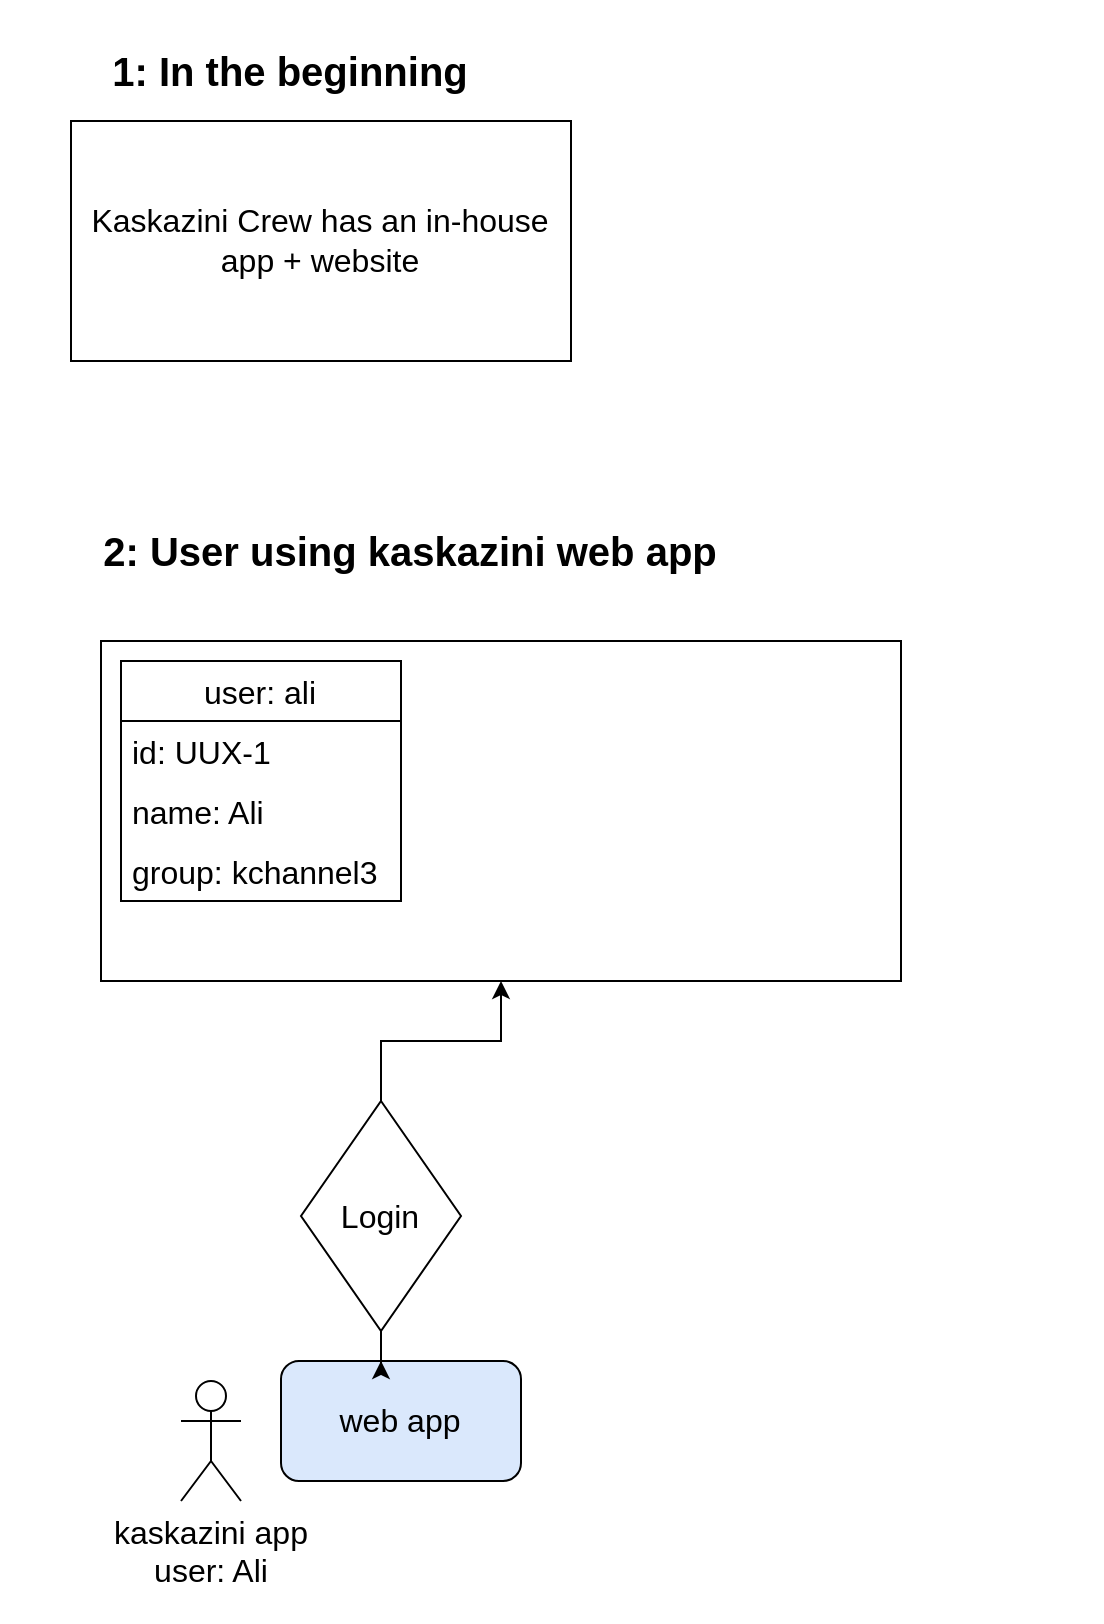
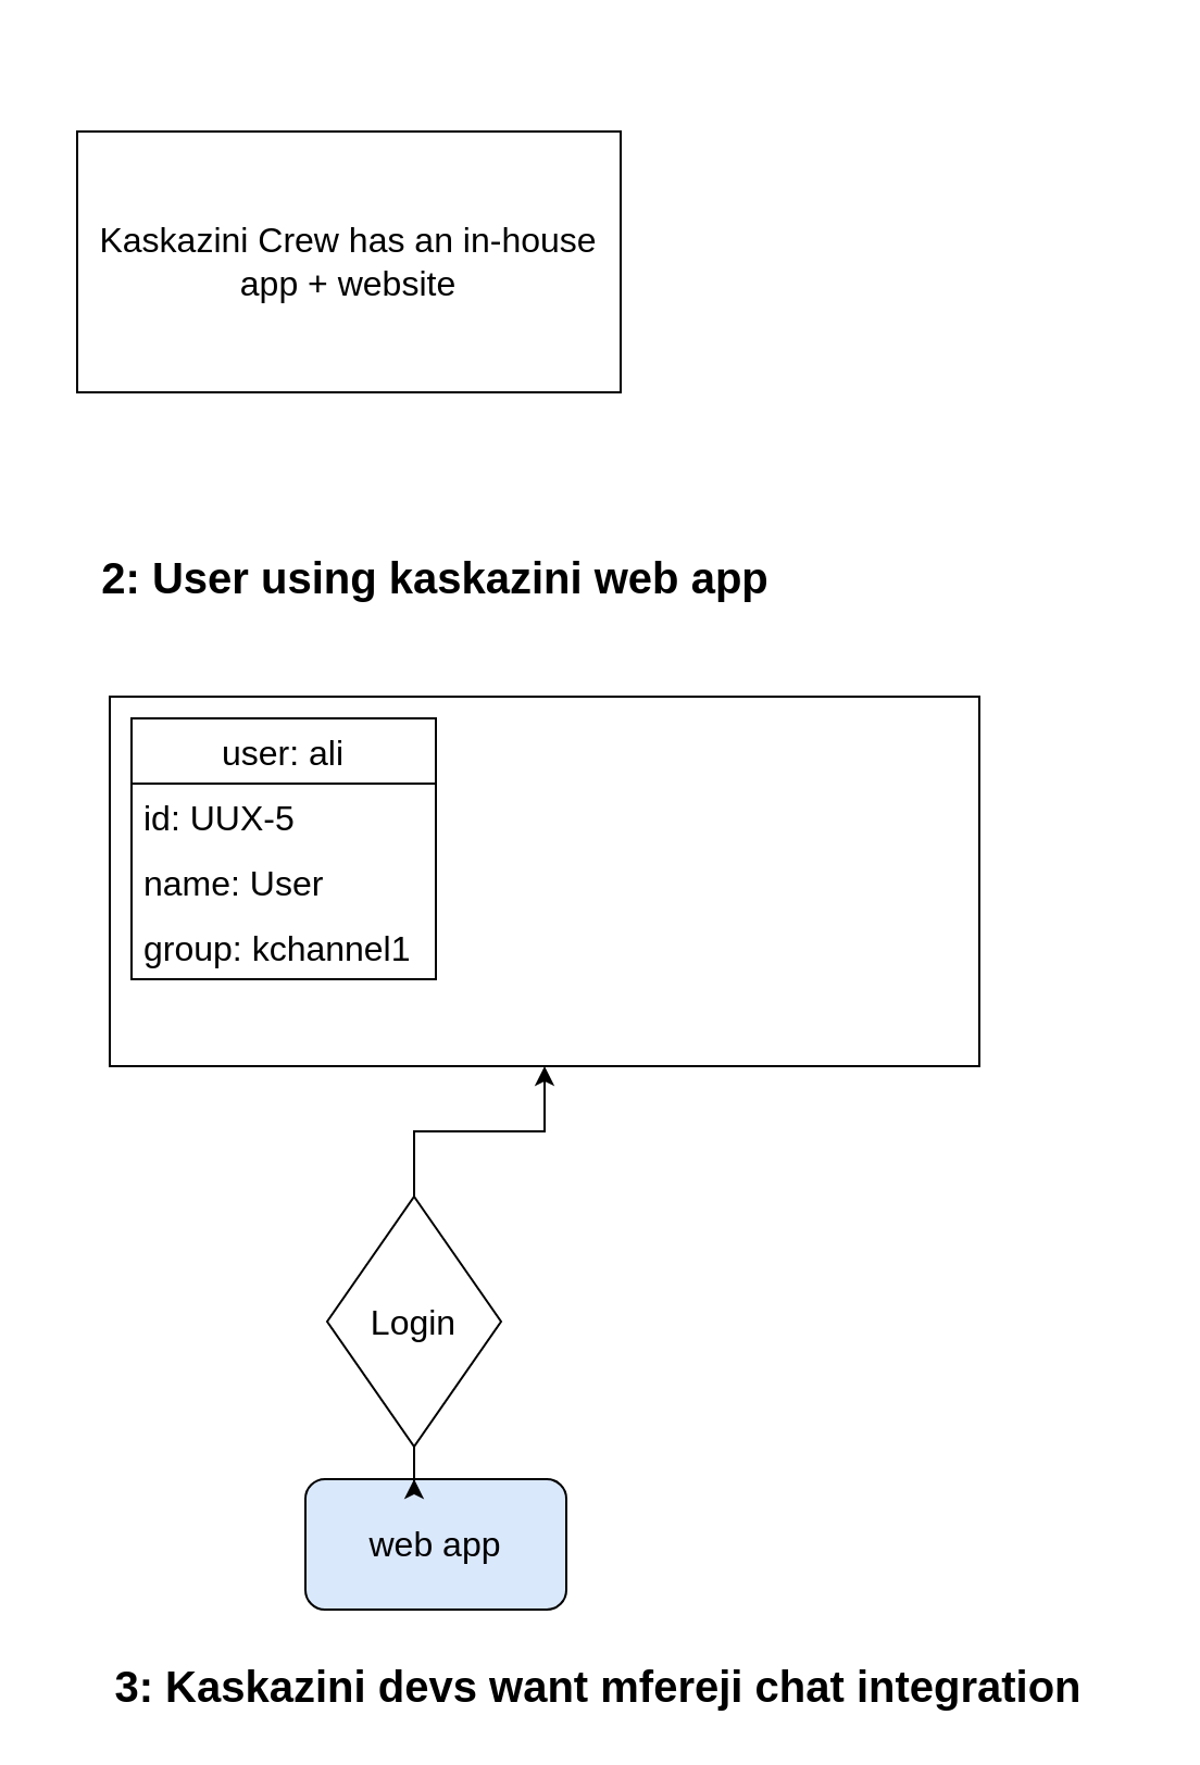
  <mxCell id="0" />
  <mxCell id="1" parent="0" />
  <mxCell id="2" value="&lt;font style=&quot;font-size: 16px;&quot;&gt;Kaskazini Crew has an in-house app + website &lt;/font&gt;" style="rounded=0;whiteSpace=wrap;html=1;" vertex="1" parent="1"><mxGeometry x="35" y="60" width="250" height="120" as="geometry" /></mxCell>
- <mxCell id="3" value="&lt;b&gt;&lt;font style=&quot;font-size: 20px;&quot;&gt;1: In the beginning&lt;/font&gt;&lt;/b&gt;" style="text;html=1;strokeColor=none;fillColor=none;align=center;verticalAlign=middle;whiteSpace=wrap;rounded=0;" vertex="1" parent="1"><mxGeometry x="50" y="20" width="190" height="30" as="geometry" /></mxCell>
- <mxCell id="4" value="&lt;b&gt;&lt;font style=&quot;font-size: 20px;&quot;&gt;2: User using kaskazini web app&lt;br&gt;&lt;/font&gt;&lt;/b&gt;" style="text;html=1;strokeColor=none;fillColor=none;align=center;verticalAlign=middle;whiteSpace=wrap;rounded=0;" vertex="1" parent="1"><mxGeometry x="30" y="260" width="350" height="30" as="geometry" /></mxCell>
+ <mxCell id="4" value="&lt;b&gt;&lt;font style=&quot;font-size: 20px;&quot;&gt;2: User using kaskazini web app&lt;br&gt;&lt;/font&gt;&lt;/b&gt;" style="text;html=1;strokeColor=none;fillColor=none;align=center;verticalAlign=middle;whiteSpace=wrap;rounded=0;" vertex="1" parent="1"><mxGeometry x="25" y="250" width="350" height="30" as="geometry" /></mxCell>
  <mxCell id="5" value="" style="rounded=0;whiteSpace=wrap;html=1;fontSize=16;" vertex="1" parent="1"><mxGeometry x="50" y="320" width="400" height="170" as="geometry" /></mxCell>
- <mxCell id="7" value="&lt;div&gt;kaskazini app &lt;br&gt;&lt;/div&gt;&lt;div&gt;user: Ali&lt;/div&gt;" style="shape=umlActor;verticalLabelPosition=bottom;verticalAlign=top;html=1;outlineConnect=0;fontSize=16;" vertex="1" parent="1"><mxGeometry x="90" y="690" width="30" height="60" as="geometry" /></mxCell>
+ <mxCell id="6" value="&lt;b&gt;&lt;font style=&quot;font-size: 20px;&quot;&gt;3: Kaskazini devs want mfereji chat integration &lt;br&gt;&lt;/font&gt;&lt;/b&gt;" style="text;html=1;strokeColor=none;fillColor=none;align=center;verticalAlign=middle;whiteSpace=wrap;rounded=0;" vertex="1" parent="1"><mxGeometry x="20" y="760" width="510" height="30" as="geometry" /></mxCell>
  <mxCell id="8" value="user: ali" style="swimlane;fontStyle=0;childLayout=stackLayout;horizontal=1;startSize=30;horizontalStack=0;resizeParent=1;resizeParentMax=0;resizeLast=0;collapsible=1;marginBottom=0;fontSize=16;" vertex="1" parent="1"><mxGeometry x="60" y="330" width="140" height="120" as="geometry" /></mxCell>
- <mxCell id="9" value="id: UUX-1" style="text;strokeColor=none;fillColor=none;align=left;verticalAlign=middle;spacingLeft=4;spacingRight=4;overflow=hidden;points=[[0,0.5],[1,0.5]];portConstraint=eastwest;rotatable=0;fontSize=16;" vertex="1" parent="8"><mxGeometry y="30" width="140" height="30" as="geometry" /></mxCell>
- <mxCell id="10" value="name: Ali" style="text;strokeColor=none;fillColor=none;align=left;verticalAlign=middle;spacingLeft=4;spacingRight=4;overflow=hidden;points=[[0,0.5],[1,0.5]];portConstraint=eastwest;rotatable=0;fontSize=16;" vertex="1" parent="8"><mxGeometry y="60" width="140" height="30" as="geometry" /></mxCell>
- <mxCell id="11" value="group: kchannel3" style="text;strokeColor=none;fillColor=none;align=left;verticalAlign=middle;spacingLeft=4;spacingRight=4;overflow=hidden;points=[[0,0.5],[1,0.5]];portConstraint=eastwest;rotatable=0;fontSize=16;" vertex="1" parent="8"><mxGeometry y="90" width="140" height="30" as="geometry" /></mxCell>
+ <mxCell id="9" value="id: UUX-5" style="text;strokeColor=none;fillColor=none;align=left;verticalAlign=middle;spacingLeft=4;spacingRight=4;overflow=hidden;points=[[0,0.5],[1,0.5]];portConstraint=eastwest;rotatable=0;fontSize=16;" vertex="1" parent="8"><mxGeometry y="30" width="140" height="30" as="geometry" /></mxCell>
+ <mxCell id="10" value="name: User" style="text;strokeColor=none;fillColor=none;align=left;verticalAlign=middle;spacingLeft=4;spacingRight=4;overflow=hidden;points=[[0,0.5],[1,0.5]];portConstraint=eastwest;rotatable=0;fontSize=16;" vertex="1" parent="8"><mxGeometry y="60" width="140" height="30" as="geometry" /></mxCell>
+ <mxCell id="11" value="group: kchannel1" style="text;strokeColor=none;fillColor=none;align=left;verticalAlign=middle;spacingLeft=4;spacingRight=4;overflow=hidden;points=[[0,0.5],[1,0.5]];portConstraint=eastwest;rotatable=0;fontSize=16;" vertex="1" parent="8"><mxGeometry y="90" width="140" height="30" as="geometry" /></mxCell>
  <mxCell id="12" value="web app" style="rounded=1;whiteSpace=wrap;html=1;fontSize=16;fillColor=#dae8fc;" vertex="1" parent="1"><mxGeometry x="140" y="680" width="120" height="60" as="geometry" /></mxCell>
  <mxCell id="13" style="edgeStyle=orthogonalEdgeStyle;rounded=0;orthogonalLoop=1;jettySize=auto;html=1;fontSize=16;" edge="1" parent="1" source="15" target="5"><mxGeometry relative="1" as="geometry" /></mxCell>
  <mxCell id="14" style="edgeStyle=orthogonalEdgeStyle;rounded=0;orthogonalLoop=1;jettySize=auto;html=1;fontSize=16;" edge="1" parent="1" source="15"><mxGeometry relative="1" as="geometry"><mxPoint x="190" y="680" as="targetPoint" /></mxGeometry></mxCell>
  <mxCell id="15" value="Login" style="rhombus;whiteSpace=wrap;html=1;fontSize=16;" vertex="1" parent="1"><mxGeometry x="150" y="550" width="80" height="115" as="geometry" /></mxCell>
